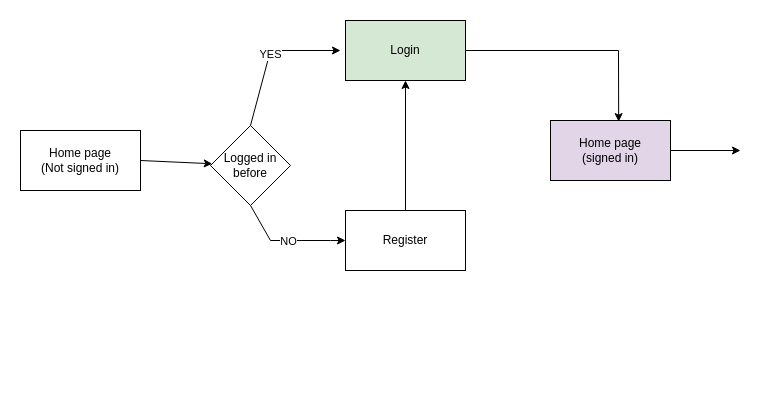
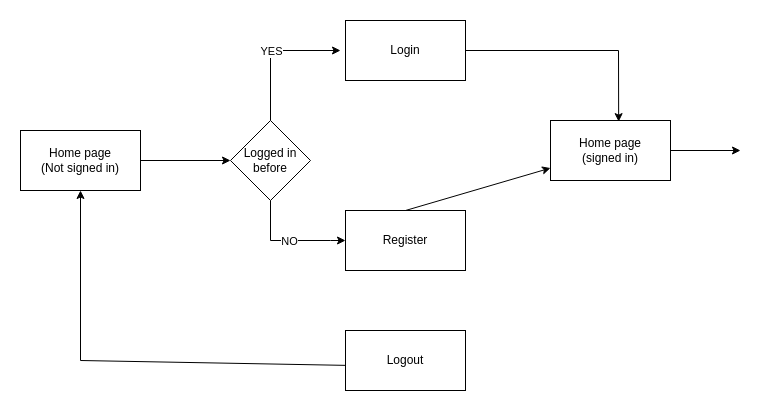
  <mxCell id="0" />
  <mxCell id="1" parent="0" />
  <mxCell id="2" value="Home page &lt;br&gt;(Not signed in)" style="rounded=0;whiteSpace=wrap;html=1;" vertex="1" parent="1"><mxGeometry x="20" y="130" width="120" height="60" as="geometry" /></mxCell>
- <mxCell id="3" value="Login" style="rounded=0;whiteSpace=wrap;html=1;fillColor=#d5e8d4;" vertex="1" parent="1"><mxGeometry x="345" y="20" width="120" height="60" as="geometry" /></mxCell>
- <mxCell id="4" value="Logged in before" style="rhombus;whiteSpace=wrap;html=1;" vertex="1" parent="1"><mxGeometry x="210" y="125" width="80" height="80" as="geometry" /></mxCell>
+ <mxCell id="3" value="Login" style="rounded=0;whiteSpace=wrap;html=1;" vertex="1" parent="1"><mxGeometry x="345" y="20" width="120" height="60" as="geometry" /></mxCell>
+ <mxCell id="4" value="Logged in before" style="rhombus;whiteSpace=wrap;html=1;" vertex="1" parent="1"><mxGeometry x="230" y="120" width="80" height="80" as="geometry" /></mxCell>
  <mxCell id="5" value="" style="endArrow=classic;html=1;rounded=0;exitX=1;exitY=0.5;exitDx=0;exitDy=0;" edge="1" parent="1" source="2" target="4"><mxGeometry width="50" height="50" relative="1" as="geometry"><mxPoint x="490" y="430" as="sourcePoint" /><mxPoint x="540" y="380" as="targetPoint" /></mxGeometry></mxCell>
  <mxCell id="6" value="Register" style="rounded=0;whiteSpace=wrap;html=1;" vertex="1" parent="1"><mxGeometry x="345" y="210" width="120" height="60" as="geometry" /></mxCell>
- <mxCell id="7" value="" style="endArrow=classic;html=1;rounded=0;exitX=0.5;exitY=0;exitDx=0;exitDy=0;entryX=0.5;entryY=1;entryDx=0;entryDy=0;" edge="1" parent="1" source="6" target="3"><mxGeometry width="50" height="50" relative="1" as="geometry"><mxPoint x="490" y="130" as="sourcePoint" /><mxPoint x="540" y="80" as="targetPoint" /></mxGeometry></mxCell>
+ <mxCell id="7" value="" style="endArrow=classic;html=1;rounded=0;exitX=0.5;exitY=0;exitDx=0;exitDy=0;" edge="1" parent="1" source="6" target="12"><mxGeometry width="50" height="50" relative="1" as="geometry"><mxPoint x="490" y="130" as="sourcePoint" /><mxPoint x="540" y="80" as="targetPoint" /></mxGeometry></mxCell>
  <mxCell id="8" value="" style="endArrow=classic;html=1;rounded=0;exitX=0.5;exitY=0;exitDx=0;exitDy=0;" edge="1" parent="1" source="4"><mxGeometry relative="1" as="geometry"><mxPoint x="10" y="170" as="sourcePoint" /><mxPoint x="340" y="50" as="targetPoint" /><Array as="points"><mxPoint x="270" y="50" /></Array></mxGeometry></mxCell>
  <mxCell id="9" value="YES" style="edgeLabel;resizable=0;html=1;align=center;verticalAlign=middle;" connectable="0" vertex="1" parent="8"><mxGeometry relative="1" as="geometry"><mxPoint as="offset" /></mxGeometry></mxCell>
  <mxCell id="10" value="" style="endArrow=classic;html=1;rounded=0;exitX=0.5;exitY=1;exitDx=0;exitDy=0;entryX=0;entryY=0.5;entryDx=0;entryDy=0;" edge="1" parent="1" source="4" target="6"><mxGeometry relative="1" as="geometry"><mxPoint x="270" y="310" as="sourcePoint" /><mxPoint x="340" y="240" as="targetPoint" /><Array as="points"><mxPoint x="270" y="240" /><mxPoint x="330" y="240" /></Array></mxGeometry></mxCell>
  <mxCell id="11" value="NO" style="edgeLabel;resizable=0;html=1;align=center;verticalAlign=middle;" connectable="0" vertex="1" parent="10"><mxGeometry relative="1" as="geometry"><mxPoint as="offset" /></mxGeometry></mxCell>
- <mxCell id="12" value="Home page &lt;br&gt;(signed in)" style="rounded=0;whiteSpace=wrap;html=1;fillColor=#e1d5e7;" vertex="1" parent="1"><mxGeometry x="550" y="120" width="120" height="60" as="geometry" /></mxCell>
+ <mxCell id="12" value="Home page &lt;br&gt;(signed in)" style="rounded=0;whiteSpace=wrap;html=1;" vertex="1" parent="1"><mxGeometry x="550" y="120" width="120" height="60" as="geometry" /></mxCell>
  <mxCell id="13" value="" style="endArrow=classic;html=1;rounded=0;entryX=0.568;entryY=0.019;entryDx=0;entryDy=0;entryPerimeter=0;exitX=1;exitY=0.5;exitDx=0;exitDy=0;" edge="1" parent="1" source="3" target="12"><mxGeometry width="50" height="50" relative="1" as="geometry"><mxPoint x="420" y="150" as="sourcePoint" /><mxPoint x="470" y="100" as="targetPoint" /><Array as="points"><mxPoint x="618" y="50" /></Array></mxGeometry></mxCell>
+ <mxCell id="14" value="Logout" style="rounded=0;whiteSpace=wrap;html=1;" vertex="1" parent="1"><mxGeometry x="345" y="330" width="120" height="60" as="geometry" /></mxCell>
+ <mxCell id="15" value="" style="endArrow=classic;html=1;rounded=0;entryX=0.5;entryY=1;entryDx=0;entryDy=0;exitX=0;exitY=0.581;exitDx=0;exitDy=0;exitPerimeter=0;" edge="1" parent="1" source="14" target="2"><mxGeometry width="50" height="50" relative="1" as="geometry"><mxPoint x="170" y="260" as="sourcePoint" /><mxPoint x="220" y="210" as="targetPoint" /><Array as="points"><mxPoint x="80" y="360" /></Array></mxGeometry></mxCell>
  <mxCell id="16" value="" style="endArrow=classic;html=1;rounded=0;exitX=1;exitY=0.5;exitDx=0;exitDy=0;" edge="1" parent="1" source="12"><mxGeometry width="50" height="50" relative="1" as="geometry"><mxPoint x="680" y="150" as="sourcePoint" /><mxPoint x="740" y="150" as="targetPoint" /></mxGeometry></mxCell>
